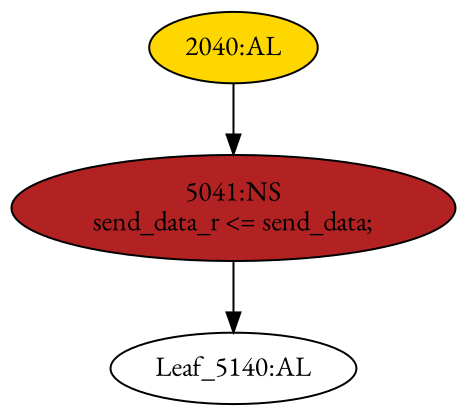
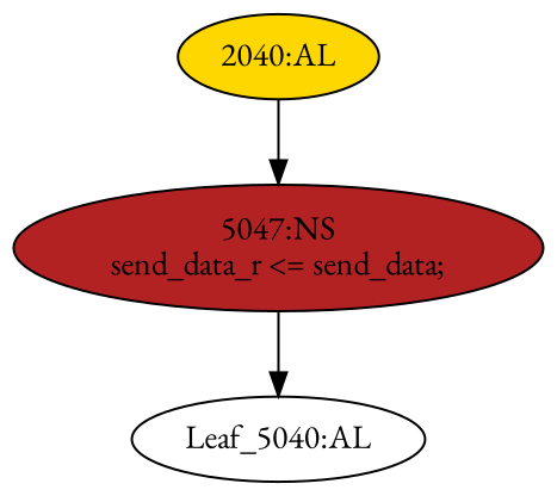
  strict digraph {
    fontname="EB Garamond"
    node [fontname="EB Garamond" style=filled]
    edge [cond="[]" fontname="EB Garamond" lineno=None]
-   n1 [def_var="['send_data_r']" label="Leaf_5140:AL" style=""]
-   n2 [ast="<pyverilog.vparser.ast.NonblockingSubstitution object at 0x7f13b557d190>" fillcolor=firebrick label="5041:NS\nsend_data_r <= send_data;" statements="[<pyverilog.vparser.ast.NonblockingSubstitution object at 0x7f13b557d190>]" typ=NonblockingSubstitution]
+   n1 [def_var="['send_data_r']" label="Leaf_5040:AL" style=""]
+   n2 [ast="<pyverilog.vparser.ast.NonblockingSubstitution object at 0x7f13b557d190>" fillcolor=firebrick label="5047:NS\nsend_data_r <= send_data;" statements="[<pyverilog.vparser.ast.NonblockingSubstitution object at 0x7f13b557d190>]" typ=NonblockingSubstitution]
    n3 [ast="<pyverilog.vparser.ast.Always object at 0x7f13b557d350>" clk_sens=True fillcolor=gold label="2040:AL" sens="['clk']" statements="[]" typ=Always use_var="['send_data']"]
    n2 -> n1
    n3 -> n2
  }
